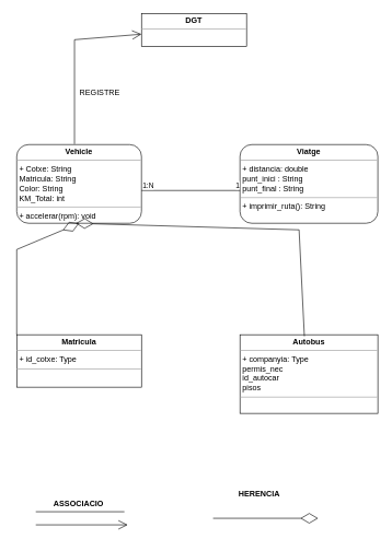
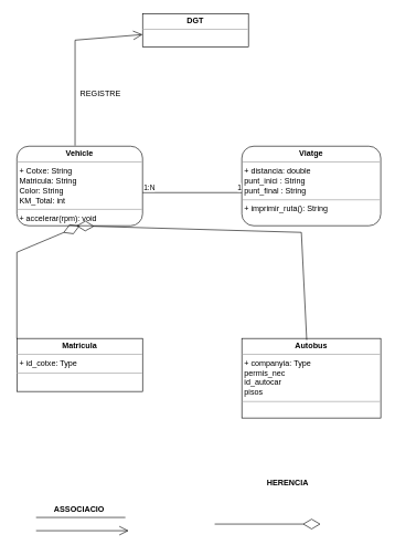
  <mxCell id="0" />
  <mxCell id="1" parent="0" />
  <mxCell id="2" value="&lt;p style=&quot;margin:0px;margin-top:4px;text-align:center;&quot;&gt;&lt;b&gt;Vehicle&lt;/b&gt;&lt;/p&gt;&lt;hr size=&quot;1&quot;&gt;&lt;p style=&quot;margin:0px;margin-left:4px;&quot;&gt;+ Cotxe: String&lt;/p&gt;&lt;p style=&quot;margin:0px;margin-left:4px;&quot;&gt;Matricula: String&lt;/p&gt;&lt;p style=&quot;margin:0px;margin-left:4px;&quot;&gt;Color: String&lt;/p&gt;&lt;p style=&quot;margin:0px;margin-left:4px;&quot;&gt;KM_Total: int&lt;/p&gt;&lt;hr size=&quot;1&quot;&gt;&lt;p style=&quot;margin:0px;margin-left:4px;&quot;&gt;+ accelerar(rpm): void&lt;/p&gt;" style="verticalAlign=top;align=left;overflow=fill;fontSize=12;fontFamily=Helvetica;html=1;whiteSpace=wrap;flipH=1;flipV=1;direction=east;labelBackgroundColor=none;rounded=1;" vertex="1" parent="1"><mxGeometry x="20" y="220" width="190" height="120" as="geometry" /></mxCell>
  <mxCell id="3" value="&lt;p style=&quot;margin:0px;margin-top:4px;text-align:center;&quot;&gt;&lt;b&gt;Viatge&lt;/b&gt;&lt;/p&gt;&lt;hr size=&quot;1&quot;&gt;&lt;p style=&quot;margin:0px;margin-left:4px;&quot;&gt;+ distancia: double&lt;/p&gt;&lt;p style=&quot;margin:0px;margin-left:4px;&quot;&gt;punt_inici : String&lt;/p&gt;&lt;p style=&quot;margin:0px;margin-left:4px;&quot;&gt;punt_final : String&lt;/p&gt;&lt;hr size=&quot;1&quot;&gt;&lt;p style=&quot;margin:0px;margin-left:4px;&quot;&gt;+ imprimir_ruta(): String&lt;/p&gt;" style="verticalAlign=top;align=left;overflow=fill;fontSize=12;fontFamily=Helvetica;html=1;whiteSpace=wrap;labelBackgroundColor=none;rounded=1;" vertex="1" parent="1"><mxGeometry x="360" y="220" width="210" height="120" as="geometry" /></mxCell>
  <mxCell id="4" value="" style="endArrow=none;html=1;edgeStyle=orthogonalEdgeStyle;rounded=0;" edge="1" parent="1"><mxGeometry relative="1" as="geometry"><mxPoint x="49" y="780" as="sourcePoint" /><mxPoint x="184" y="780" as="targetPoint" /></mxGeometry></mxCell>
  <mxCell id="5" value="ASSOCIACIO" style="text;align=center;fontStyle=1;verticalAlign=middle;spacingLeft=3;spacingRight=3;strokeColor=none;rotatable=0;points=[[0,0.5],[1,0.5]];portConstraint=eastwest;html=1;" vertex="1" parent="1"><mxGeometry x="74" y="755" width="80" height="26" as="geometry" /></mxCell>
  <mxCell id="6" value="" style="endArrow=open;endFill=1;endSize=12;html=1;rounded=0;" edge="1" parent="1"><mxGeometry width="160" relative="1" as="geometry"><mxPoint x="49" y="800" as="sourcePoint" /><mxPoint x="189" y="800" as="targetPoint" /></mxGeometry></mxCell>
  <mxCell id="7" value="" style="endArrow=diamondThin;endFill=0;endSize=24;html=1;rounded=0;" edge="1" parent="1"><mxGeometry width="160" relative="1" as="geometry"><mxPoint x="319" y="790" as="sourcePoint" /><mxPoint x="479" y="790" as="targetPoint" /></mxGeometry></mxCell>
- <mxCell id="8" value="HERENCIA" style="text;align=center;fontStyle=1;verticalAlign=middle;spacingLeft=3;spacingRight=3;strokeColor=none;rotatable=0;points=[[0,0.5],[1,0.5]];portConstraint=eastwest;html=1;" vertex="1" parent="1"><mxGeometry x="349" y="740" width="80" height="26" as="geometry" /></mxCell>
+ <mxCell id="8" value="HERENCIA" style="text;align=center;fontStyle=1;verticalAlign=middle;spacingLeft=3;spacingRight=3;strokeColor=none;rotatable=0;points=[[0,0.5],[1,0.5]];portConstraint=eastwest;html=1;" vertex="1" parent="1"><mxGeometry x="389" y="715" width="80" height="26" as="geometry" /></mxCell>
  <mxCell id="9" value="" style="endArrow=none;html=1;edgeStyle=orthogonalEdgeStyle;rounded=0;" edge="1" parent="1"><mxGeometry relative="1" as="geometry"><mxPoint x="210" y="290" as="sourcePoint" /><mxPoint x="360" y="290" as="targetPoint" /></mxGeometry></mxCell>
  <mxCell id="10" value="1:N" style="edgeLabel;resizable=0;html=1;align=left;verticalAlign=bottom;" connectable="0" vertex="1" parent="9"><mxGeometry x="-1" relative="1" as="geometry" /></mxCell>
  <mxCell id="11" value="1" style="edgeLabel;resizable=0;html=1;align=right;verticalAlign=bottom;" connectable="0" vertex="1" parent="9"><mxGeometry x="1" relative="1" as="geometry" /></mxCell>
  <mxCell id="12" value="&lt;p style=&quot;margin:0px;margin-top:4px;text-align:center;&quot;&gt;&lt;b&gt;Matricula&lt;/b&gt;&lt;/p&gt;&lt;hr size=&quot;1&quot;&gt;&lt;p style=&quot;margin:0px;margin-left:4px;&quot;&gt;+ id_cotxe: Type&lt;/p&gt;&lt;hr size=&quot;1&quot;&gt;&lt;p style=&quot;margin:0px;margin-left:4px;&quot;&gt;&lt;br&gt;&lt;/p&gt;" style="verticalAlign=top;align=left;overflow=fill;fontSize=12;fontFamily=Helvetica;html=1;whiteSpace=wrap;" vertex="1" parent="1"><mxGeometry x="20" y="510" width="190" height="80" as="geometry" /></mxCell>
  <mxCell id="13" value="&lt;p style=&quot;margin:0px;margin-top:4px;text-align:center;&quot;&gt;&lt;b&gt;Autobus&lt;/b&gt;&lt;/p&gt;&lt;hr size=&quot;1&quot;&gt;&lt;p style=&quot;margin:0px;margin-left:4px;&quot;&gt;+ companyia: Type&lt;/p&gt;&lt;p style=&quot;margin:0px;margin-left:4px;&quot;&gt;permis_nec&lt;/p&gt;&lt;p style=&quot;margin:0px;margin-left:4px;&quot;&gt;id_autocar&lt;/p&gt;&lt;p style=&quot;margin:0px;margin-left:4px;&quot;&gt;pisos&lt;/p&gt;&lt;hr size=&quot;1&quot;&gt;&lt;p style=&quot;margin:0px;margin-left:4px;&quot;&gt;&lt;br&gt;&lt;/p&gt;" style="verticalAlign=top;align=left;overflow=fill;fontSize=12;fontFamily=Helvetica;html=1;whiteSpace=wrap;" vertex="1" parent="1"><mxGeometry x="360" y="510" width="210" height="120" as="geometry" /></mxCell>
  <mxCell id="14" value="" style="endArrow=diamondThin;endFill=0;endSize=24;html=1;rounded=0;exitX=0;exitY=0;exitDx=0;exitDy=0;entryX=0.5;entryY=1;entryDx=0;entryDy=0;" edge="1" parent="1" source="12" target="2"><mxGeometry width="160" relative="1" as="geometry"><mxPoint x="20" y="439" as="sourcePoint" /><mxPoint x="130" y="370" as="targetPoint" /><Array as="points"><mxPoint x="20" y="380" /></Array></mxGeometry></mxCell>
  <mxCell id="15" value="" style="endArrow=diamondThin;endFill=0;endSize=24;html=1;rounded=0;exitX=0.467;exitY=0.02;exitDx=0;exitDy=0;exitPerimeter=0;" edge="1" parent="1" source="13"><mxGeometry width="160" relative="1" as="geometry"><mxPoint x="189" y="430" as="sourcePoint" /><mxPoint x="110" y="340" as="targetPoint" /><Array as="points"><mxPoint x="450" y="350" /></Array></mxGeometry></mxCell>
  <mxCell id="16" value="&lt;p style=&quot;margin:0px;margin-top:4px;text-align:center;&quot;&gt;&lt;b&gt;DGT&lt;/b&gt;&lt;/p&gt;&lt;hr size=&quot;1&quot;&gt;&lt;p style=&quot;margin:0px;margin-left:4px;&quot;&gt;&lt;br&gt;&lt;/p&gt;&lt;hr size=&quot;1&quot;&gt;&lt;p style=&quot;margin:0px;margin-left:4px;&quot;&gt;&lt;br&gt;&lt;/p&gt;" style="verticalAlign=top;align=left;overflow=fill;fontSize=12;fontFamily=Helvetica;html=1;whiteSpace=wrap;" vertex="1" parent="1"><mxGeometry x="210" y="20" width="160" height="50" as="geometry" /></mxCell>
  <mxCell id="17" value="" style="endArrow=open;endFill=1;endSize=12;html=1;rounded=0;exitX=0.537;exitY=1.008;exitDx=0;exitDy=0;exitPerimeter=0;" edge="1" parent="1" source="2" target="16"><mxGeometry width="160" relative="1" as="geometry"><mxPoint x="100" y="180" as="sourcePoint" /><mxPoint x="240" y="180" as="targetPoint" /><Array as="points"><mxPoint x="108" y="60" /></Array></mxGeometry></mxCell>
  <mxCell id="18" value="REGISTRE" style="text;strokeColor=none;fillColor=none;align=left;verticalAlign=middle;spacingTop=-1;spacingLeft=4;spacingRight=4;rotatable=0;labelPosition=right;points=[];portConstraint=eastwest;" vertex="1" parent="1"><mxGeometry x="90" y="140" width="20" as="geometry" /></mxCell>
